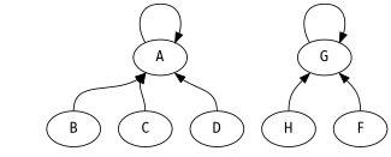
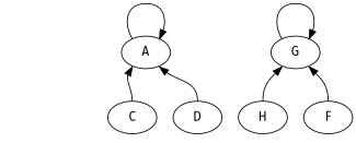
  digraph {
    fontname="Fira Sans"
    rankdir=TB
    node [fontname="Fira Sans"]
    edge [fontname="Fira Sans" headport=sw tailport=n]
    1 [fixedsize=true height=0 style=invisible width=0]
    A
    G
    2 [fixedsize=true height=0 style=invisible width=0]
-   B
    C
    D
    F
    H
    subgraph sub_1 {
      rank=same
      rankdir=LR
      1
      A
      G
    }
    subgraph sub_2 {
      rank=same
      rankdir=LR
      2
-     B
      C
      D
      F
      H
    }
    1 -> 2 [arrowsize=0 penwidth=0 syle=invisible]
    A -> A [headport=ne tailport=nw]
    G -> G [headport=ne tailport=nw]
-   B -> A
    C -> A
    D -> A [headport=se]
    F -> G [headport=se]
    H -> G
  }
